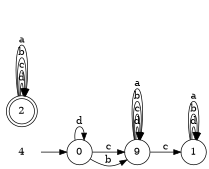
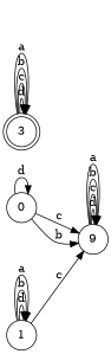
  digraph {
    rankdir=LR
    node [shape=circle]
    n1 [label=0]
    n2 [label=9]
-   n3 [label=2 shape=doublecircle]
+   n3 [label=3 shape=doublecircle]
    n4 [label=1]
-   4 [shape=plaintext]
    n1 -> n1 [label=d]
    n1 -> n2 [label=c]
    n1 -> n2 [label=b]
    n2 -> n2 [label=d]
    n2 -> n2 [label=c]
    n2 -> n2 [label=b]
    n2 -> n2 [label=a]
    n3 -> n3 [label=d]
    n3 -> n3 [label=c]
    n3 -> n3 [label=b]
    n3 -> n3 [label=a]
-   n2 -> n4 [label=c]
+   n4 -> n2 [label=c]
    n4 -> n4 [label=d]
    n4 -> n4 [label=b]
    n4 -> n4 [label=a]
-   4 -> n1
  }
